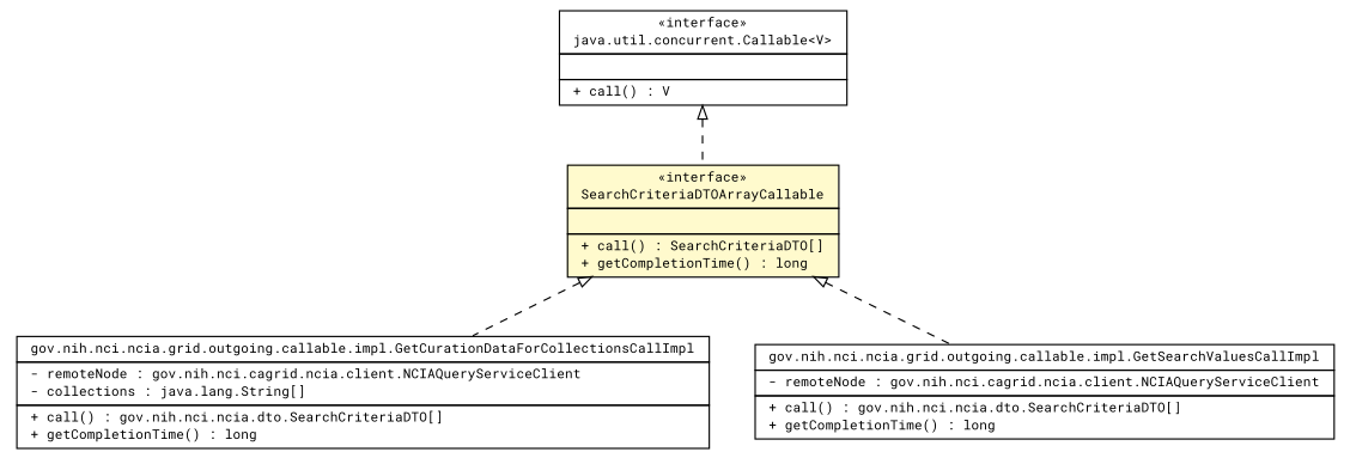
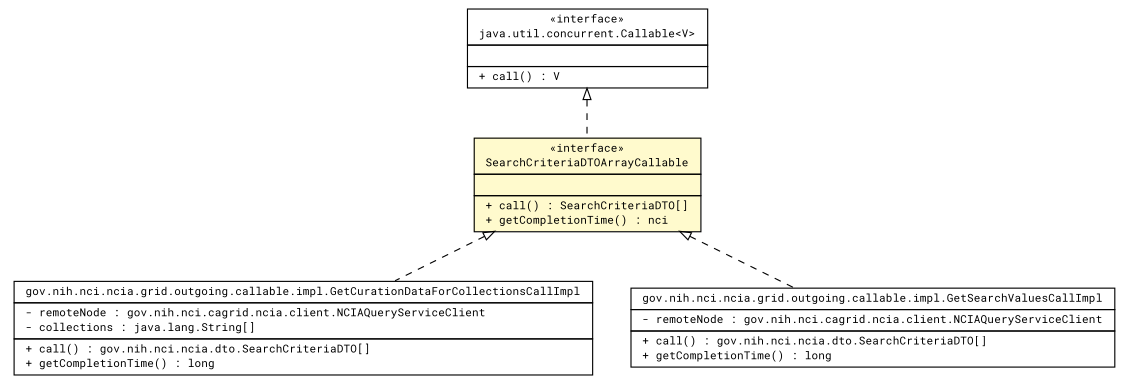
  digraph {
    fontname="Roboto Mono"
    node [fontcolor=black fontname="Roboto Mono" fontsize=10.0 shape=plaintext]
    edge [arrowtail=empty dir=back fontname="Roboto Mono" fontsize=10 headport=p labelfontname=Helvetica labelfontsize=10 style=dashed tailport=p]
-   n1 [label=<<table border="0" cellborder="1" cellspacing="0" cellpadding="2" port="p" bgcolor="lemonChiffon" href="./SearchCriteriaDTOArrayCallable.html"> 		<tr><td><table border="0" cellspacing="0" cellpadding="1"> 			<tr><td> &laquo;interface&raquo; </td></tr> 			<tr><td> SearchCriteriaDTOArrayCallable </td></tr> 		</table></td></tr> 		<tr><td><table border="0" cellspacing="0" cellpadding="1"> 			<tr><td align="left">  </td></tr> 		</table></td></tr> 		<tr><td><table border="0" cellspacing="0" cellpadding="1"> 			<tr><td align="left"> + call() : SearchCriteriaDTO[] </td></tr> 			<tr><td align="left"> + getCompletionTime() : long </td></tr> 		</table></td></tr> 		</table>>]
+   n1 [label=<<table border="0" cellborder="1" cellspacing="0" cellpadding="2" port="p" bgcolor="lemonChiffon" href="./SearchCriteriaDTOArrayCallable.html"> 		<tr><td><table border="0" cellspacing="0" cellpadding="1"> 			<tr><td> &laquo;interface&raquo; </td></tr> 			<tr><td> SearchCriteriaDTOArrayCallable </td></tr> 		</table></td></tr> 		<tr><td><table border="0" cellspacing="0" cellpadding="1"> 			<tr><td align="left">  </td></tr> 		</table></td></tr> 		<tr><td><table border="0" cellspacing="0" cellpadding="1"> 			<tr><td align="left"> + call() : SearchCriteriaDTO[] </td></tr> 			<tr><td align="left"> + getCompletionTime() : nci </td></tr> 		</table></td></tr> 		</table>>]
    n2 [label=<<table border="0" cellborder="1" cellspacing="0" cellpadding="2" port="p" href="./impl/GetCurationDataForCollectionsCallImpl.html"> 		<tr><td><table border="0" cellspacing="0" cellpadding="1"> 			<tr><td> gov.nih.nci.ncia.grid.outgoing.callable.impl.GetCurationDataForCollectionsCallImpl </td></tr> 		</table></td></tr> 		<tr><td><table border="0" cellspacing="0" cellpadding="1"> 			<tr><td align="left"> - remoteNode : gov.nih.nci.cagrid.ncia.client.NCIAQueryServiceClient </td></tr> 			<tr><td align="left"> - collections : java.lang.String[] </td></tr> 		</table></td></tr> 		<tr><td><table border="0" cellspacing="0" cellpadding="1"> 			<tr><td align="left"> + call() : gov.nih.nci.ncia.dto.SearchCriteriaDTO[] </td></tr> 			<tr><td align="left"> + getCompletionTime() : long </td></tr> 		</table></td></tr> 		</table>>]
    n3 [label=<<table border="0" cellborder="1" cellspacing="0" cellpadding="2" port="p" href="./impl/GetSearchValuesCallImpl.html"> 		<tr><td><table border="0" cellspacing="0" cellpadding="1"> 			<tr><td> gov.nih.nci.ncia.grid.outgoing.callable.impl.GetSearchValuesCallImpl </td></tr> 		</table></td></tr> 		<tr><td><table border="0" cellspacing="0" cellpadding="1"> 			<tr><td align="left"> - remoteNode : gov.nih.nci.cagrid.ncia.client.NCIAQueryServiceClient </td></tr> 		</table></td></tr> 		<tr><td><table border="0" cellspacing="0" cellpadding="1"> 			<tr><td align="left"> + call() : gov.nih.nci.ncia.dto.SearchCriteriaDTO[] </td></tr> 			<tr><td align="left"> + getCompletionTime() : long </td></tr> 		</table></td></tr> 		</table>>]
    n4 [label=<<table border="0" cellborder="1" cellspacing="0" cellpadding="2" port="p" href="http://java.sun.com/j2se/1.4.2/docs/api/java/util/concurrent/Callable.html"> 		<tr><td><table border="0" cellspacing="0" cellpadding="1"> 			<tr><td> &laquo;interface&raquo; </td></tr> 			<tr><td> java.util.concurrent.Callable&lt;V&gt; </td></tr> 		</table></td></tr> 		<tr><td><table border="0" cellspacing="0" cellpadding="1"> 			<tr><td align="left">  </td></tr> 		</table></td></tr> 		<tr><td><table border="0" cellspacing="0" cellpadding="1"> 			<tr><td align="left"> + call() : V </td></tr> 		</table></td></tr> 		</table>>]
    n1 -> n2
    n1 -> n3
    n4 -> n1
  }
